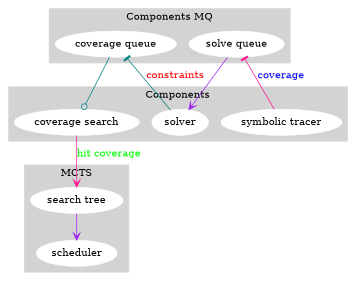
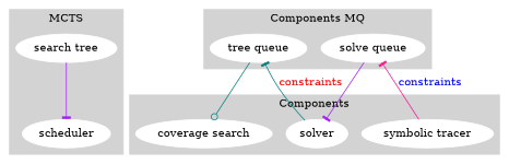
  digraph {
    node [color=white style=filled]
    edge [arrowhead=tee color=purple]
    "search tree"
    scheduler
    "solve queue"
-   "coverage queue"
+   "coverage queue" [label="tree queue"]
    n5 [label="coverage search"]
    solver
    "symbolic tracer"
    subgraph cluster_1 {
      color=lightgrey
      label=MCTS
      style=filled
      "search tree"
      scheduler
    }
    subgraph cluster_2 {
      color=lightgrey
      label="Components MQ"
      style=filled
      "solve queue"
      "coverage queue"
    }
    subgraph cluster_3 {
      color=lightgrey
      label=Components
      style=filled
      n5
      solver
      "symbolic tracer"
    }
-   "search tree" -> scheduler [arrowhead=vee]
-   "solve queue" -> solver [arrowhead=vee]
+   "search tree" -> scheduler
+   "solve queue" -> solver
    "coverage queue" -> n5 [arrowhead=odot color=teal]
-   n5 -> "search tree" [arrowhead=vee color=deeppink fontcolor=green label="hit coverage"]
    solver -> "coverage queue" [color=teal fontcolor=red label=constraints]
-   "symbolic tracer" -> "solve queue" [color=deeppink fontcolor=blue label=coverage]
+   "symbolic tracer" -> "solve queue" [color=deeppink fontcolor=blue label=constraints]
  }
